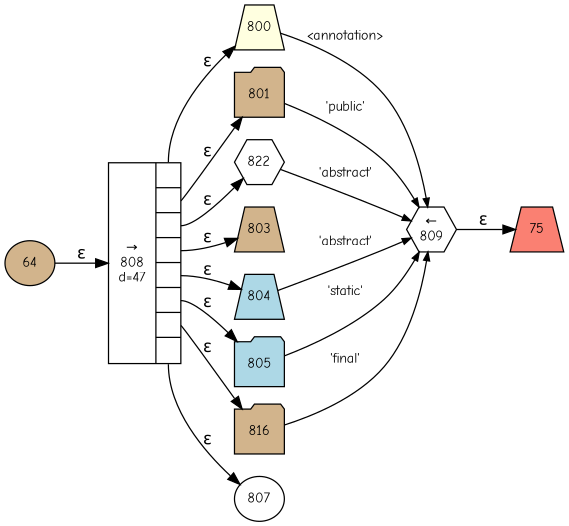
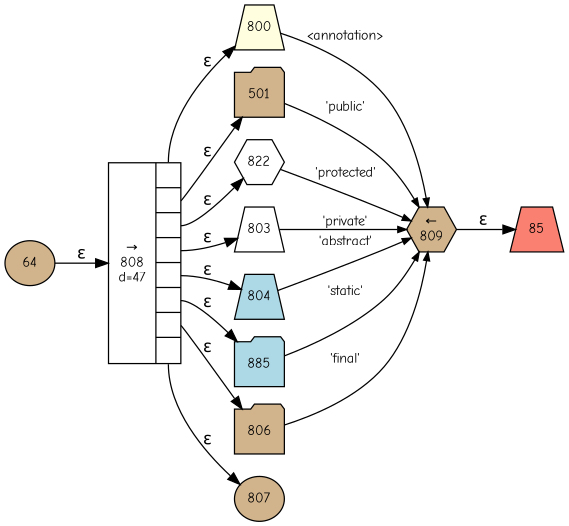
  digraph {
    fontname="Comic Neue"
    rankdir=LR
    node [fillcolor=white fixedsize=true fontname="Comic Neue" fontsize=11 shape=trapezium style=filled peripheries=1]
    edge [fontname="Comic Neue"]
-   n1 [fillcolor=salmon label=75 width=.6 peripheries=""]
+   n1 [fillcolor=salmon label=85 width=.6 peripheries=""]
    n2 [fillcolor=lightyellow label=800 width=.55]
-   n3 [label="&larr;\n809" shape=hexagon width=.55]
-   n4 [fillcolor=tan label=801 shape=folder width=.55]
+   n3 [fillcolor=tan label="&larr;\n809" shape=hexagon width=.55]
+   n4 [fillcolor=tan label=501 shape=folder width=.55]
    n5 [label=822 shape=hexagon width=.55]
-   n6 [fillcolor=tan label=803 width=.55]
+   n6 [label=803 width=.55]
    n7 [fillcolor=tan label=64 shape=ellipse width=.55]
    n8 [fixedsize=false label="{&rarr;\n808\nd=47|{<p0>|<p1>|<p2>|<p3>|<p4>|<p5>|<p6>|<p7>}}" shape=record]
    n9 [fillcolor=lightblue label=804 width=.55]
-   n10 [fillcolor=lightblue label=805 shape=folder width=.55]
-   n11 [fillcolor=tan label=816 shape=folder width=.55]
-   n12 [label=807 shape=ellipse width=.55]
+   n10 [fillcolor=lightblue label=885 shape=folder width=.55]
+   n11 [fillcolor=tan label=806 shape=folder width=.55]
+   n12 [fillcolor=tan label=807 shape=ellipse width=.55]
    n2 -> n3 [arrowhead=normal arrowsize=.7 fontsize=11 label="<annotation>"]
    n3 -> n1 [label="&epsilon;"]
    n4 -> n3 [arrowhead=normal arrowsize=.7 fontsize=11 label="'public'"]
-   n5 -> n3 [arrowhead=normal arrowsize=.7 fontsize=11 label="'abstract'"]
+   n5 -> n3 [arrowhead=normal arrowsize=.7 fontsize=11 label="'protected'"]
+   n6 -> n3 [arrowhead=normal arrowsize=.7 fontsize=11 label="'private'"]
    n7 -> n8 [label="&epsilon;"]
    n8 -> n2 [label="&epsilon;" tailport=p0]
    n8 -> n4 [label="&epsilon;" tailport=p1]
    n8 -> n5 [label="&epsilon;" tailport=p2]
    n8 -> n6 [label="&epsilon;" tailport=p3]
    n8 -> n9 [label="&epsilon;" tailport=p4]
    n8 -> n10 [label="&epsilon;" tailport=p5]
    n8 -> n11 [label="&epsilon;" tailport=p6]
    n8 -> n12 [label="&epsilon;" tailport=p7]
    n9 -> n3 [arrowhead=normal arrowsize=.7 fontsize=11 label="'abstract'"]
    n10 -> n3 [arrowhead=normal arrowsize=.7 fontsize=11 label="'static'"]
    n11 -> n3 [arrowhead=normal arrowsize=.7 fontsize=11 label="'final'"]
  }
